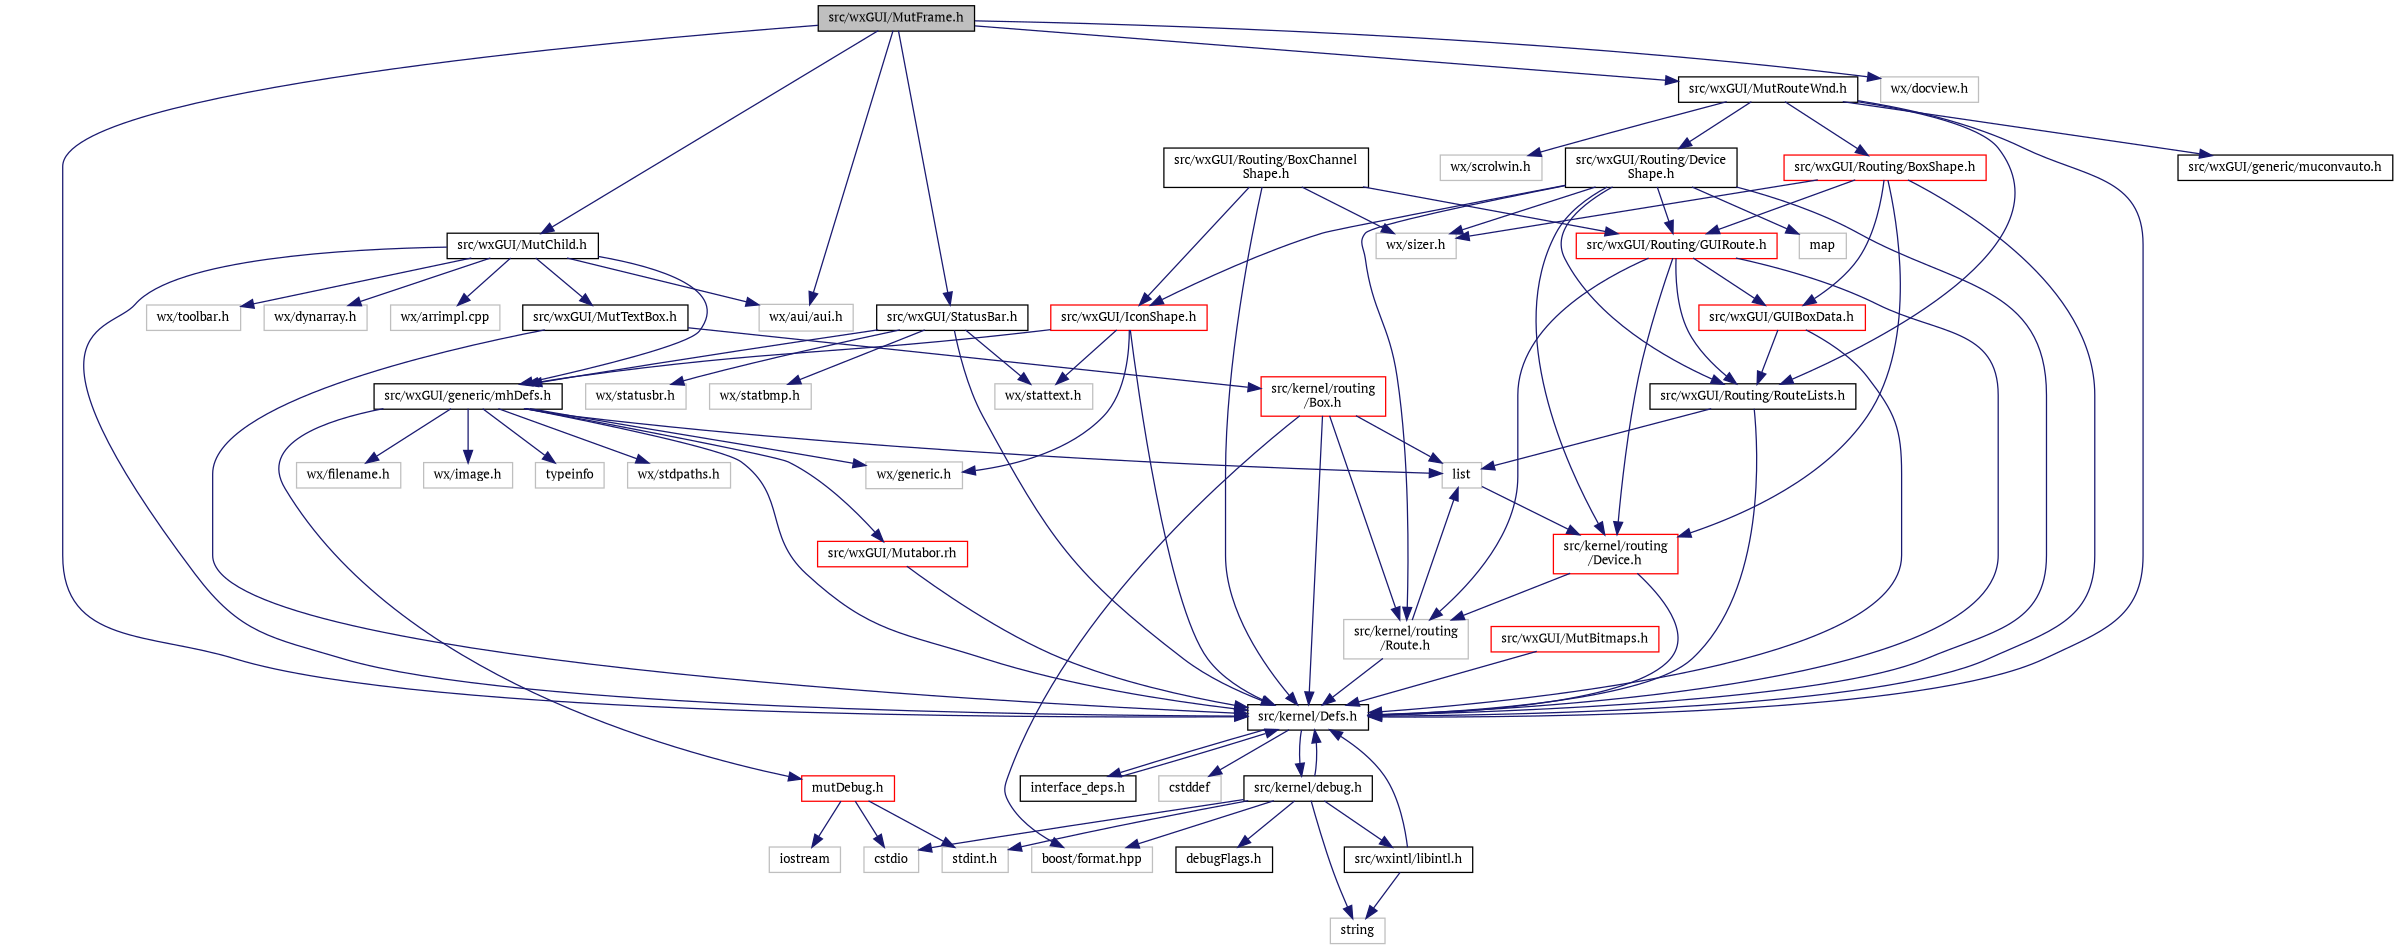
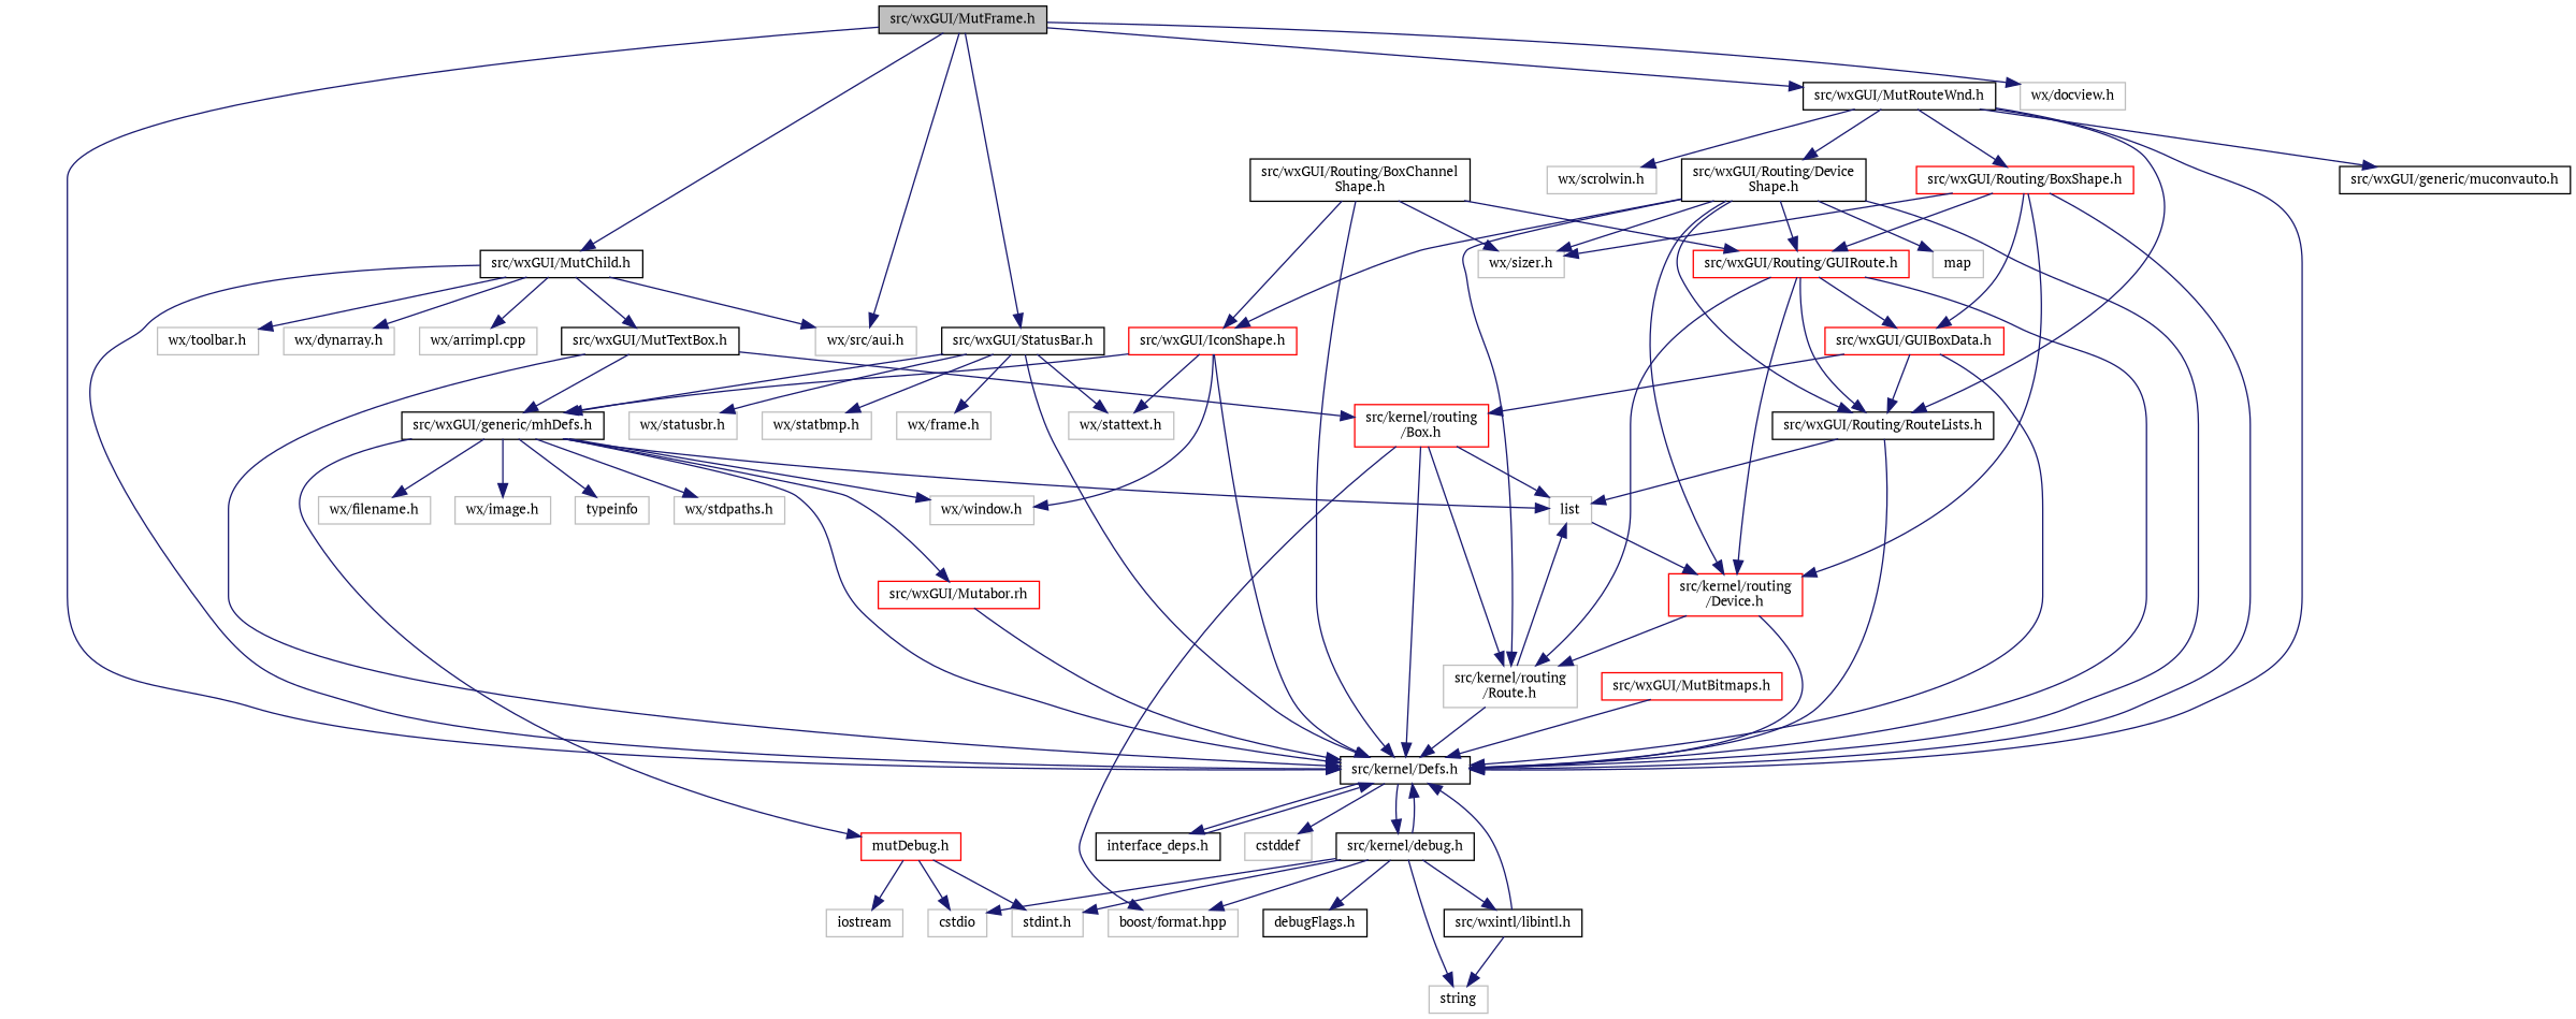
  digraph {
    fontname="PT Serif"
    node [color=grey75 fillcolor=white fontname="PT Serif" fontsize=10 shape=record style=filled]
    edge [color=midnightblue fontname="PT Serif" fontsize=10 labelfontname=Sans labelfontsize=10 style=solid]
    n1 [color=black fillcolor=grey75 fontcolor=black height=0.2 label="src/wxGUI/MutFrame.h" width=0.4]
    n2 [color=black height=0.2 label="src/kernel/Defs.h" width=0.4]
    n3 [color=black height=0.2 label="src/wxGUI/MutChild.h" width=0.4]
-   n4 [height=0.2 label="wx/aui/aui.h" width=0.4]
+   n4 [height=0.2 label="wx/src/aui.h" width=0.4]
    n5 [color=black height=0.2 label="src/wxGUI/MutRouteWnd.h" width=0.4]
    n6 [color=black height=0.2 label="src/wxGUI/StatusBar.h" width=0.4]
    n7 [height=0.2 label="wx/docview.h" width=0.4]
    n8 [color=black height=0.2 label="interface_deps.h" width=0.4]
    n9 [height=0.2 label=cstddef width=0.4]
    n10 [color=black height=0.2 label="src/kernel/debug.h" width=0.4]
    n11 [color=black height=0.2 label="src/wxGUI/generic/mhDefs.h" width=0.4]
    n12 [color=black height=0.2 label="src/wxGUI/MutTextBox.h" width=0.4]
    n13 [height=0.2 label="wx/toolbar.h" width=0.4]
    n14 [height=0.2 label="wx/dynarray.h" width=0.4]
    n15 [height=0.2 label="wx/arrimpl.cpp" width=0.4]
    n16 [color=black height=0.2 label="src/wxGUI/Routing/RouteLists.h" width=0.4]
    n17 [color=black height=0.2 label="src/wxGUI/generic/muconvauto.h" width=0.4]
    n18 [color=black height=0.2 label="src/wxGUI/Routing/Device\lShape.h" width=0.4]
    n19 [color=red height=0.2 label="src/wxGUI/Routing/BoxShape.h" width=0.4]
    n20 [height=0.2 label="wx/scrolwin.h" width=0.4]
    n21 [height=0.2 label="wx/stattext.h" width=0.4]
    n22 [height=0.2 label="wx/statusbr.h" width=0.4]
    n23 [height=0.2 label="wx/statbmp.h" width=0.4]
+   n24 [height=0.2 label="wx/frame.h" width=0.4]
    n25 [color=black height=0.2 label="src/wxintl/libintl.h" width=0.4]
    n26 [height=0.2 label=string width=0.4]
    n27 [height=0.2 label=cstdio width=0.4]
    n28 [height=0.2 label="boost/format.hpp" width=0.4]
    n29 [height=0.2 label="stdint.h" width=0.4]
    n30 [color=black height=0.2 label="debugFlags.h" width=0.4]
-   n31 [height=0.2 label="wx/generic.h" width=0.4]
+   n31 [height=0.2 label="wx/window.h" width=0.4]
    n32 [height=0.2 label="wx/stdpaths.h" width=0.4]
    n33 [height=0.2 label="wx/filename.h" width=0.4]
    n34 [height=0.2 label="wx/image.h" width=0.4]
    n35 [height=0.2 label=typeinfo width=0.4]
    n36 [height=0.2 label=list width=0.4]
    n37 [color=red height=0.2 label="src/wxGUI/Mutabor.rh" width=0.4]
    n38 [color=red height=0.2 label="mutDebug.h" width=0.4]
    n39 [color=red height=0.2 label="src/kernel/routing\l/Box.h" width=0.4]
    n40 [height=0.2 label=iostream width=0.4]
    n41 [color=red height=0.2 label="src/kernel/routing\l/Device.h" width=0.4]
    n42 [height=0.2 label="src/kernel/routing\l/Route.h" width=0.4]
    n43 [color=red height=0.2 label="src/wxGUI/IconShape.h" width=0.4]
    n44 [color=red height=0.2 label="src/wxGUI/Routing/GUIRoute.h" width=0.4]
    n45 [height=0.2 label=map width=0.4]
    n46 [height=0.2 label="wx/sizer.h" width=0.4]
    n47 [color=red height=0.2 label="src/wxGUI/GUIBoxData.h" width=0.4]
    n48 [color=black height=0.2 label="src/wxGUI/Routing/BoxChannel\lShape.h" width=0.4]
    n49 [color=red height=0.2 label="src/wxGUI/MutBitmaps.h" width=0.4]
    n1 -> n2
    n1 -> n3
    n1 -> n4
    n1 -> n5
    n1 -> n6
    n1 -> n7
    n2 -> n8
    n2 -> n9
    n2 -> n10
    n3 -> n2
    n3 -> n4
-   n3 -> n11
+   n12 -> n11
    n3 -> n12
    n3 -> n13
    n3 -> n14
    n3 -> n15
    n5 -> n2
    n5 -> n16
    n5 -> n17
    n5 -> n18
    n5 -> n19
    n5 -> n20
    n6 -> n2
    n6 -> n11
    n6 -> n21
    n6 -> n22
    n6 -> n23
+   n6 -> n24
    n8 -> n2
    n10 -> n2
    n10 -> n25
    n10 -> n26
    n10 -> n27
    n10 -> n28
    n10 -> n29
    n10 -> n30
    n11 -> n2
    n11 -> n31
    n11 -> n32
    n11 -> n33
    n11 -> n34
    n11 -> n35
    n11 -> n36
    n11 -> n37
    n11 -> n38
    n12 -> n2
    n12 -> n39
    n16 -> n2
    n16 -> n36
    n18 -> n2
    n18 -> n16
    n18 -> n41
    n18 -> n42
    n18 -> n43
    n18 -> n44
    n18 -> n45
    n18 -> n46
    n19 -> n2
    n19 -> n41
    n19 -> n44
    n19 -> n46
    n19 -> n47
    n25 -> n2
    n25 -> n26
    n36 -> n41
    n37 -> n2
    n38 -> n27
    n38 -> n29
    n38 -> n40
    n39 -> n2
    n39 -> n28
    n39 -> n36
    n39 -> n42
    n41 -> n2
    n41 -> n42
    n42 -> n2
    n42 -> n36
    n43 -> n2
    n43 -> n11
    n43 -> n21
    n43 -> n31
    n44 -> n2
    n44 -> n16
    n44 -> n41
    n44 -> n42
    n44 -> n47
    n47 -> n2
    n47 -> n16
+   n47 -> n39
    n48 -> n2
    n48 -> n43
    n48 -> n44
    n48 -> n46
    n49 -> n2
  }
